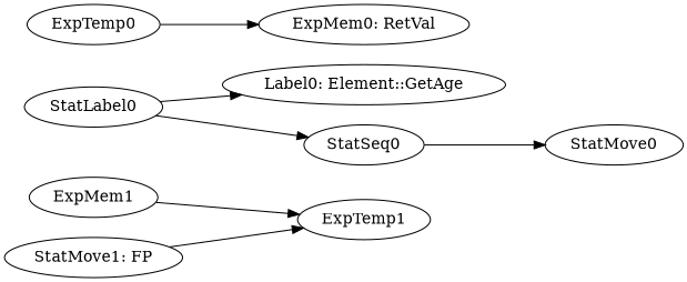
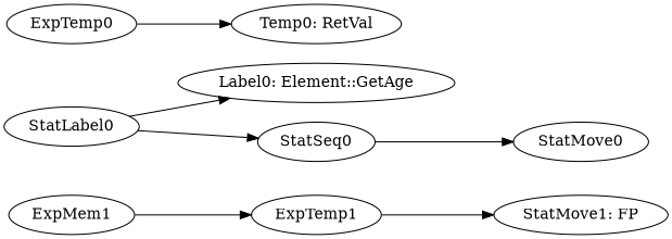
  digraph {
    ordering=out
    rankdir=LR
    ExpMem1
    ExpTemp1
    n3 [label="StatMove1: FP"]
    StatLabel0
    "Label0: Element::GetAge"
    StatSeq0
    StatMove0
    ExpTemp0
-   "Temp0: RetVal" [label="ExpMem0: RetVal"]
+   "Temp0: RetVal"
    ExpMem1 -> ExpTemp1
-   n3 -> ExpTemp1
+   ExpTemp1 -> n3
    StatLabel0 -> "Label0: Element::GetAge"
    StatLabel0 -> StatSeq0
    StatSeq0 -> StatMove0
    ExpTemp0 -> "Temp0: RetVal"
  }
